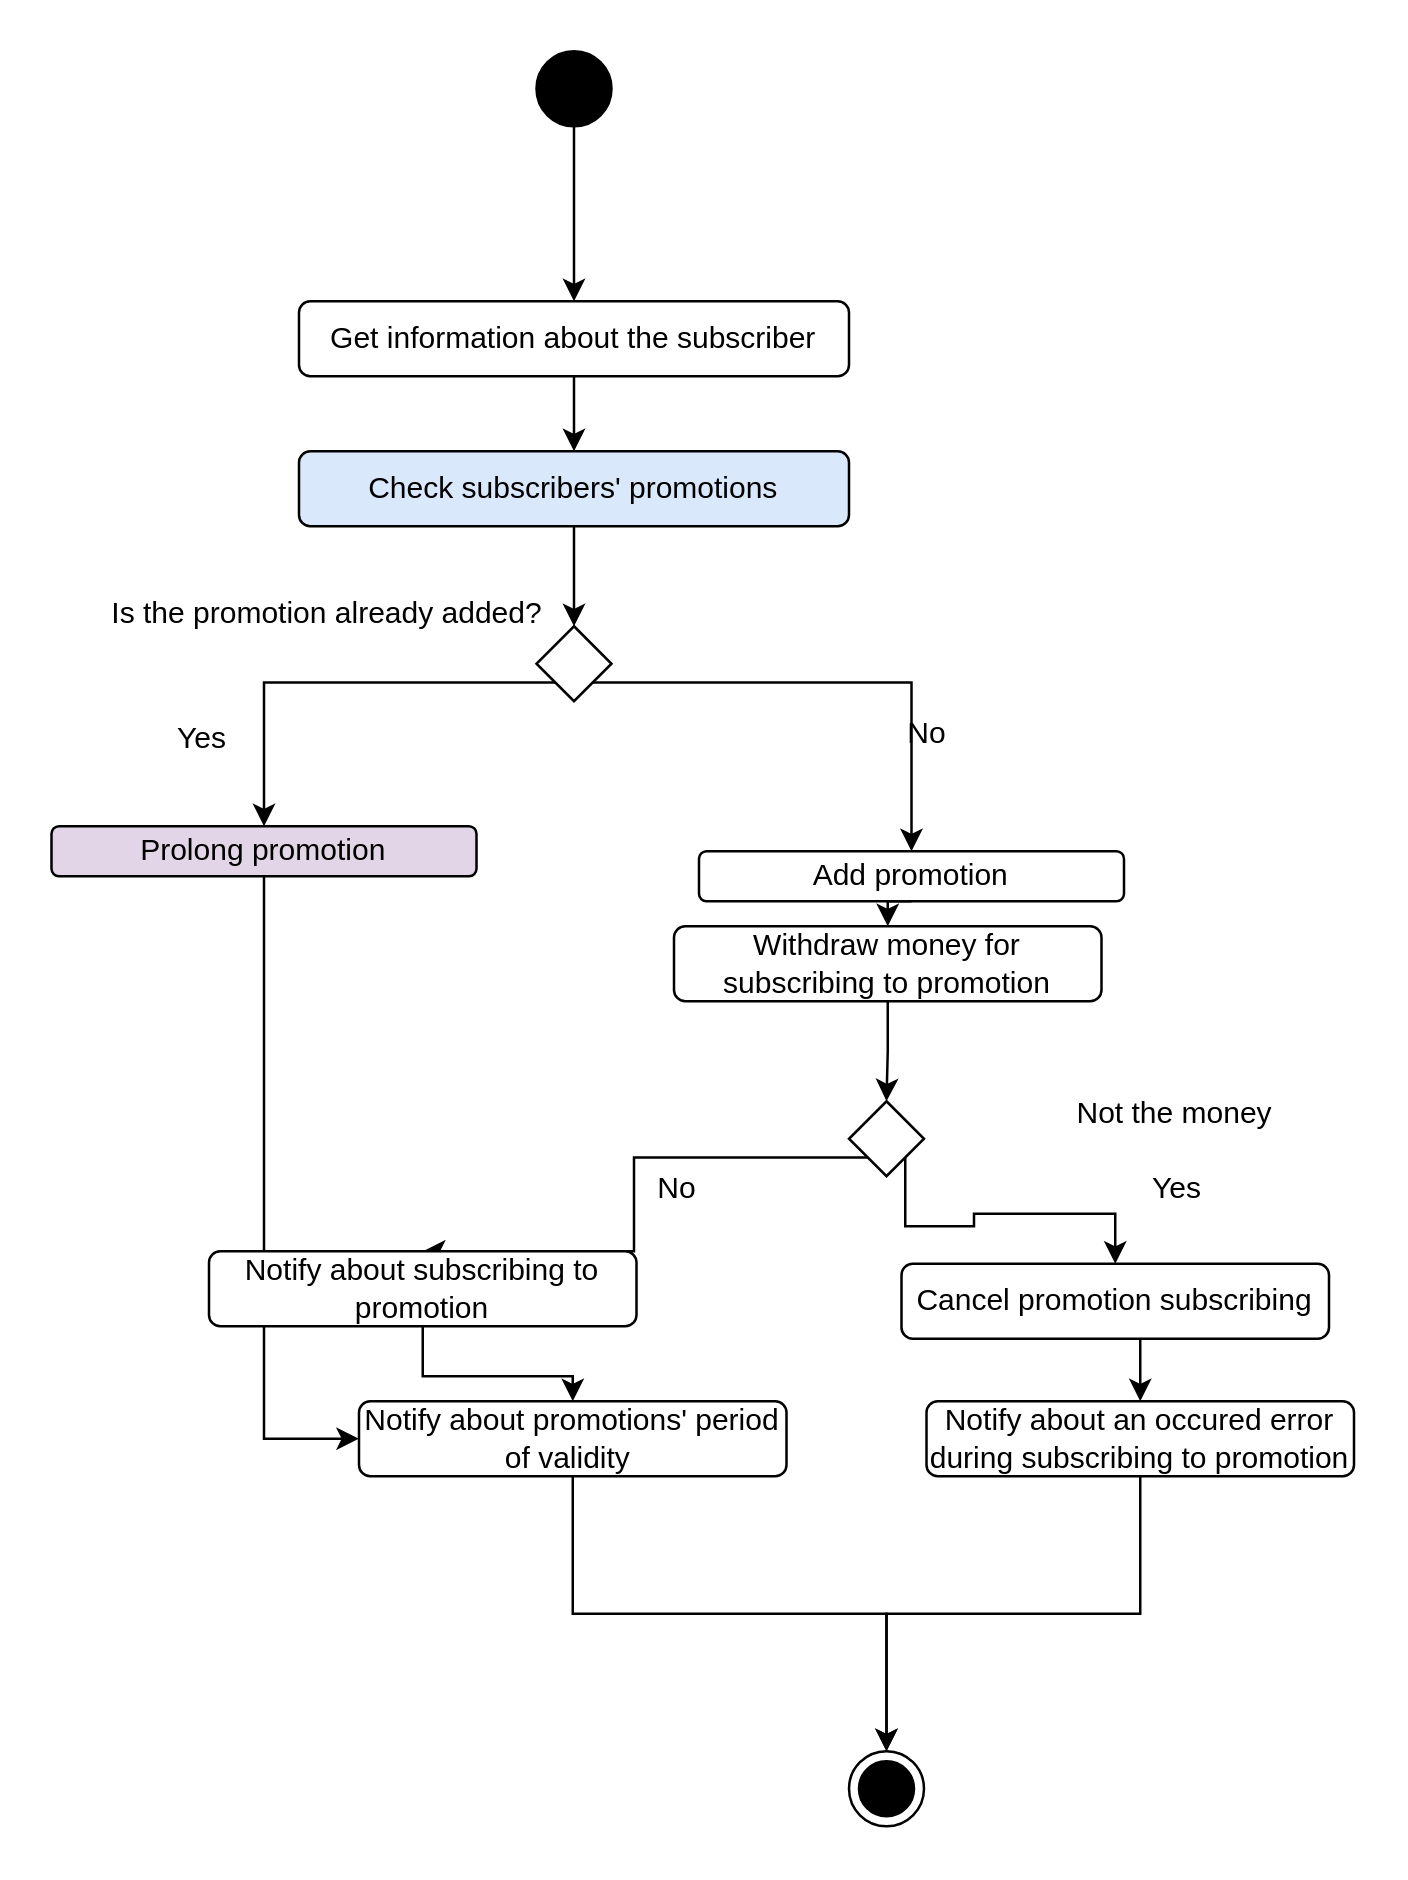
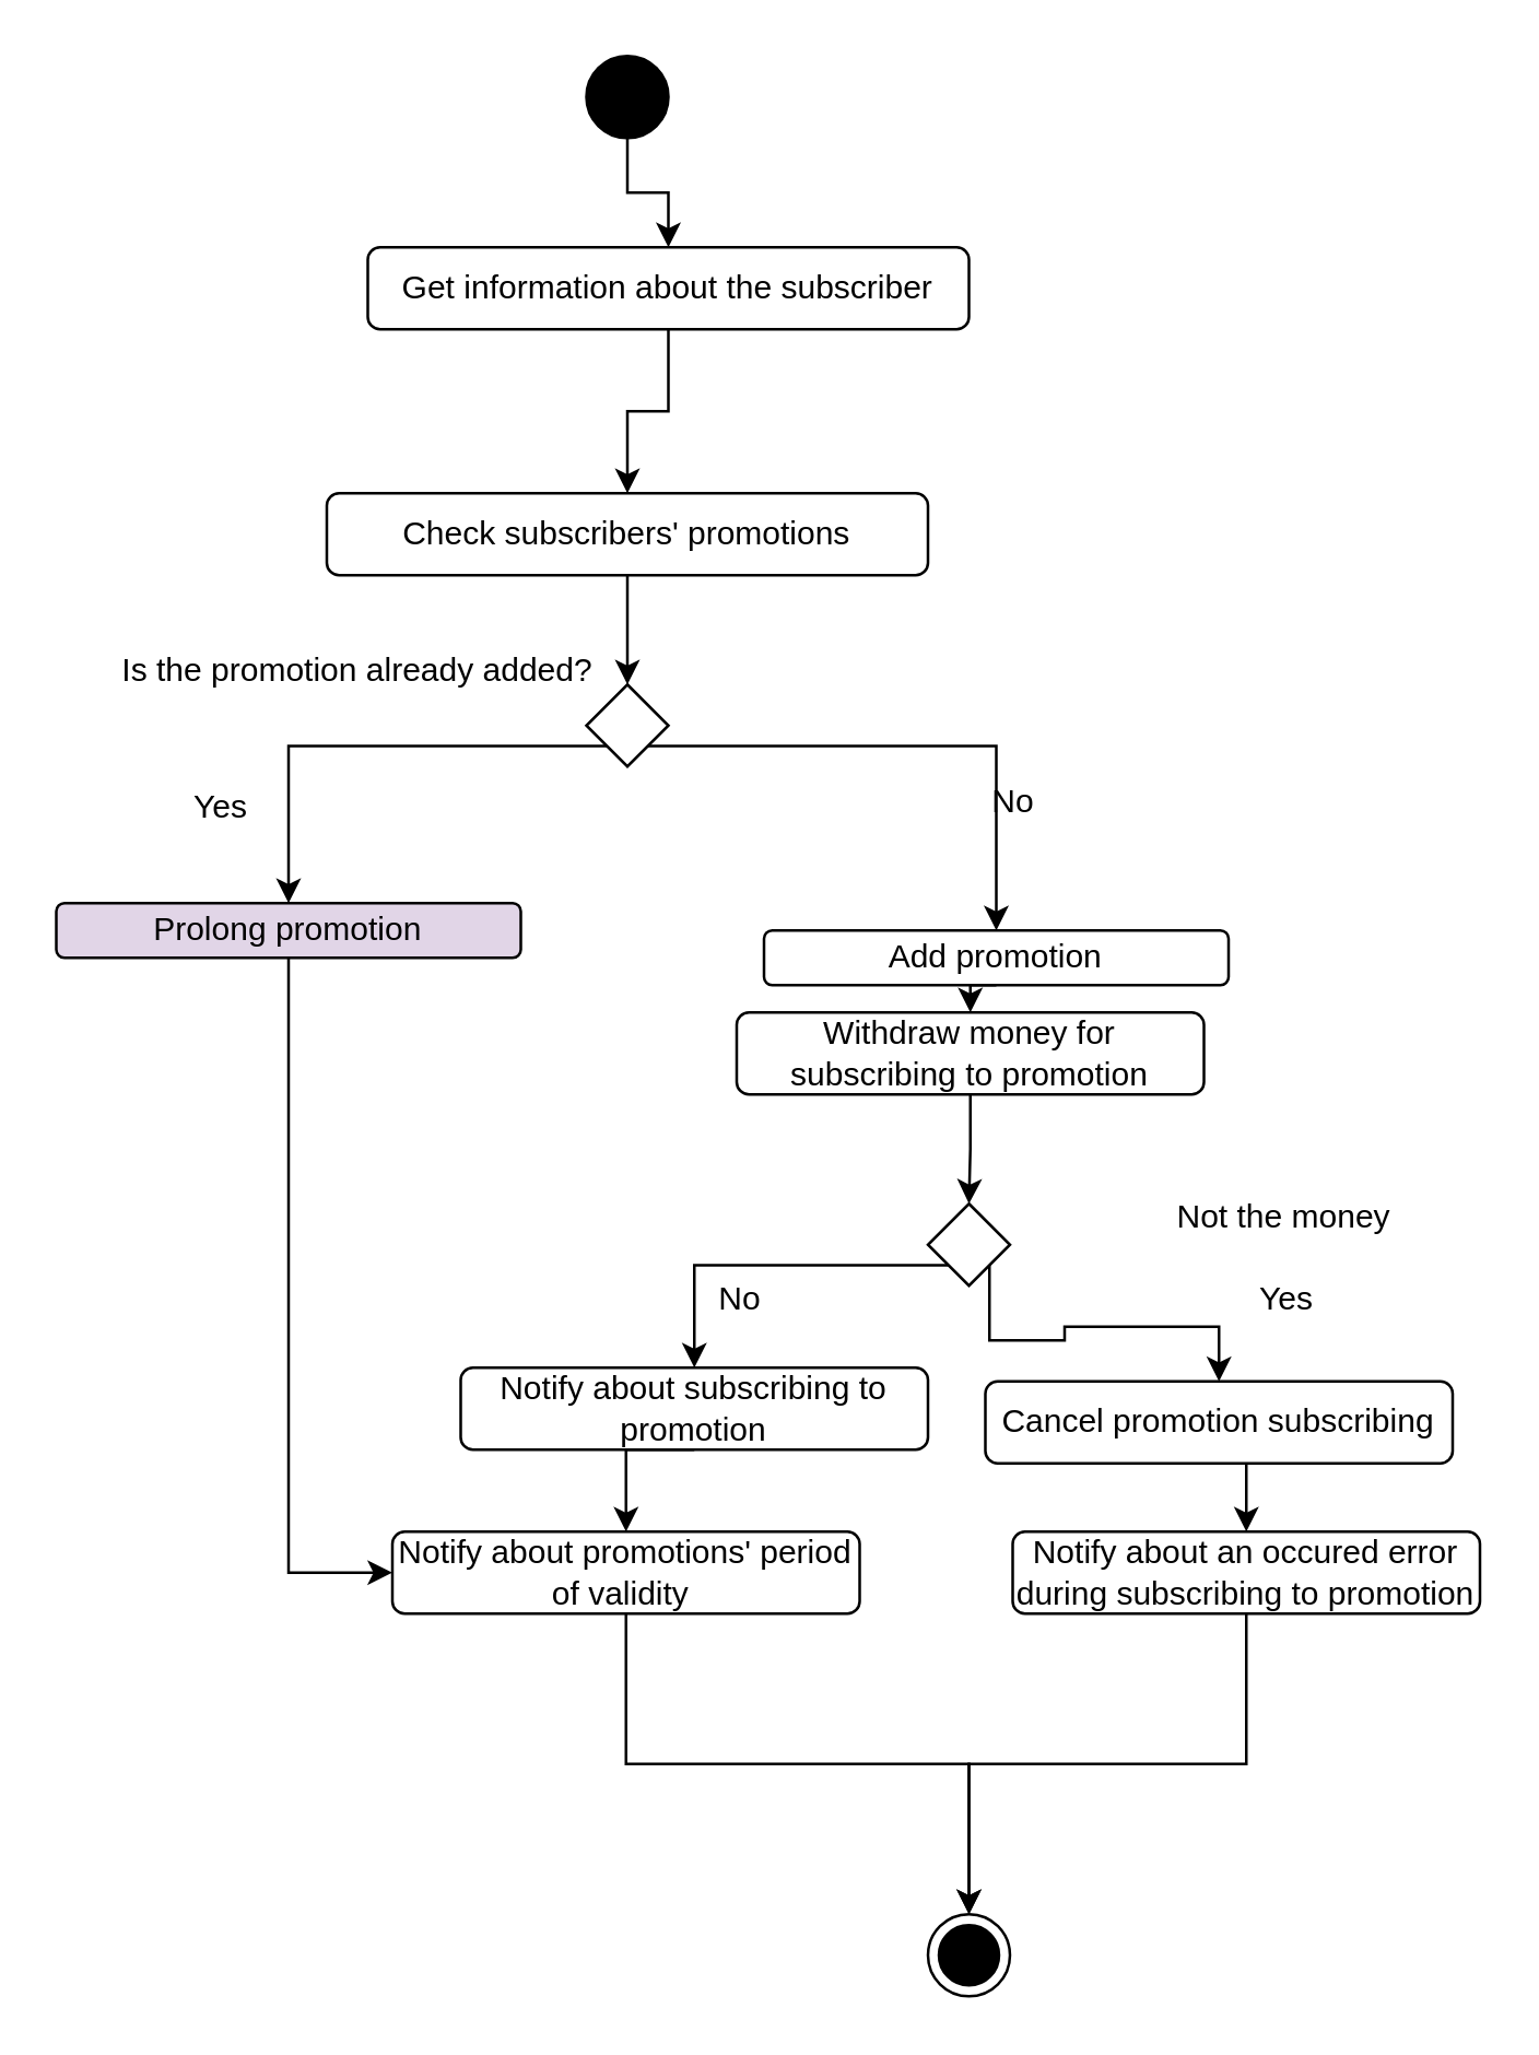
  <mxCell id="0" />
  <mxCell id="1" parent="0" />
  <mxCell id="2" style="edgeStyle=orthogonalEdgeStyle;rounded=0;orthogonalLoop=1;jettySize=auto;html=1;exitX=0.5;exitY=1;exitDx=0;exitDy=0;entryX=0.5;entryY=0;entryDx=0;entryDy=0;" parent="1" source="3" target="8" edge="1"><mxGeometry relative="1" as="geometry" /></mxCell>
- <mxCell id="3" value="Get information about the subscriber" style="rounded=1;whiteSpace=wrap;html=1;" parent="1" vertex="1"><mxGeometry x="119" y="120" width="220" height="30" as="geometry" /></mxCell>
+ <mxCell id="3" value="Get information about the subscriber" style="rounded=1;whiteSpace=wrap;html=1;" parent="1" vertex="1"><mxGeometry x="134" y="90" width="220" height="30" as="geometry" /></mxCell>
  <mxCell id="4" style="edgeStyle=orthogonalEdgeStyle;rounded=0;orthogonalLoop=1;jettySize=auto;html=1;exitX=0.5;exitY=1;exitDx=0;exitDy=0;entryX=0.5;entryY=0;entryDx=0;entryDy=0;" parent="1" source="5" target="3" edge="1"><mxGeometry relative="1" as="geometry" /></mxCell>
  <mxCell id="5" value="" style="ellipse;fillColor=strokeColor;html=1;" parent="1" vertex="1"><mxGeometry x="214" y="20" width="30" height="30" as="geometry" /></mxCell>
  <mxCell id="6" value="" style="ellipse;html=1;shape=endState;fillColor=strokeColor;" parent="1" vertex="1"><mxGeometry x="339" y="700" width="30" height="30" as="geometry" /></mxCell>
  <mxCell id="7" style="edgeStyle=orthogonalEdgeStyle;rounded=0;orthogonalLoop=1;jettySize=auto;html=1;exitX=0.5;exitY=1;exitDx=0;exitDy=0;entryX=0.5;entryY=0;entryDx=0;entryDy=0;" parent="1" source="8" target="11" edge="1"><mxGeometry relative="1" as="geometry" /></mxCell>
- <mxCell id="8" value="Check subscribers' promotions" style="rounded=1;whiteSpace=wrap;html=1;fillColor=#dae8fc;" parent="1" vertex="1"><mxGeometry x="119" y="180" width="220" height="30" as="geometry" /></mxCell>
+ <mxCell id="8" value="Check subscribers' promotions" style="rounded=1;whiteSpace=wrap;html=1;" parent="1" vertex="1"><mxGeometry x="119" y="180" width="220" height="30" as="geometry" /></mxCell>
  <mxCell id="9" style="edgeStyle=orthogonalEdgeStyle;rounded=0;orthogonalLoop=1;jettySize=auto;html=1;exitX=0;exitY=1;exitDx=0;exitDy=0;entryX=0.5;entryY=0;entryDx=0;entryDy=0;" parent="1" source="11" target="16" edge="1"><mxGeometry relative="1" as="geometry" /></mxCell>
  <mxCell id="10" style="edgeStyle=orthogonalEdgeStyle;rounded=0;orthogonalLoop=1;jettySize=auto;html=1;exitX=1;exitY=1;exitDx=0;exitDy=0;entryX=0.5;entryY=0;entryDx=0;entryDy=0;" parent="1" source="11" target="14" edge="1"><mxGeometry relative="1" as="geometry" /></mxCell>
  <mxCell id="11" value="" style="rhombus;" parent="1" vertex="1"><mxGeometry x="214" y="250" width="30" height="30" as="geometry" /></mxCell>
  <mxCell id="12" value="Is the promotion already added?" style="text;html=1;align=center;verticalAlign=middle;resizable=0;points=[];autosize=1;strokeColor=none;fillColor=none;" parent="1" vertex="1"><mxGeometry x="30" y="230" width="200" height="30" as="geometry" /></mxCell>
  <mxCell id="13" style="edgeStyle=orthogonalEdgeStyle;rounded=0;orthogonalLoop=1;jettySize=auto;html=1;exitX=0.5;exitY=1;exitDx=0;exitDy=0;entryX=0.5;entryY=0;entryDx=0;entryDy=0;" parent="1" source="14" target="20" edge="1"><mxGeometry relative="1" as="geometry" /></mxCell>
  <mxCell id="14" value="Add promotion" style="rounded=1;whiteSpace=wrap;html=1;" parent="1" vertex="1"><mxGeometry x="279" y="340" width="170" height="20" as="geometry" /></mxCell>
  <mxCell id="15" style="edgeStyle=orthogonalEdgeStyle;rounded=0;orthogonalLoop=1;jettySize=auto;html=1;exitX=0.5;exitY=1;exitDx=0;exitDy=0;entryX=0;entryY=0.5;entryDx=0;entryDy=0;" parent="1" source="16" target="32" edge="1"><mxGeometry relative="1" as="geometry" /></mxCell>
  <mxCell id="16" value="Prolong promotion" style="rounded=1;whiteSpace=wrap;html=1;fillColor=#e1d5e7;" parent="1" vertex="1"><mxGeometry x="20" y="330" width="170" height="20" as="geometry" /></mxCell>
  <mxCell id="17" value="Yes" style="text;html=1;align=center;verticalAlign=middle;resizable=0;points=[];autosize=1;strokeColor=none;fillColor=none;" parent="1" vertex="1"><mxGeometry x="60" y="280" width="40" height="30" as="geometry" /></mxCell>
  <mxCell id="18" value="No" style="text;html=1;align=center;verticalAlign=middle;resizable=0;points=[];autosize=1;strokeColor=none;fillColor=none;" parent="1" vertex="1"><mxGeometry x="350" y="278" width="40" height="30" as="geometry" /></mxCell>
  <mxCell id="19" style="edgeStyle=orthogonalEdgeStyle;rounded=0;orthogonalLoop=1;jettySize=auto;html=1;exitX=0.5;exitY=1;exitDx=0;exitDy=0;entryX=0.5;entryY=0;entryDx=0;entryDy=0;" parent="1" source="20" target="23" edge="1"><mxGeometry relative="1" as="geometry" /></mxCell>
  <mxCell id="20" value="Withdraw money for subscribing to promotion" style="rounded=1;whiteSpace=wrap;html=1;" parent="1" vertex="1"><mxGeometry x="269" y="370" width="171" height="30" as="geometry" /></mxCell>
  <mxCell id="21" style="edgeStyle=orthogonalEdgeStyle;rounded=0;orthogonalLoop=1;jettySize=auto;html=1;exitX=0;exitY=1;exitDx=0;exitDy=0;entryX=0.5;entryY=0;entryDx=0;entryDy=0;" parent="1" source="23" target="26" edge="1"><mxGeometry relative="1" as="geometry"><Array as="points"><mxPoint x="253" y="462" /></Array></mxGeometry></mxCell>
  <mxCell id="22" style="edgeStyle=orthogonalEdgeStyle;rounded=0;orthogonalLoop=1;jettySize=auto;html=1;exitX=1;exitY=1;exitDx=0;exitDy=0;" parent="1" source="23" target="28" edge="1"><mxGeometry relative="1" as="geometry" /></mxCell>
  <mxCell id="23" value="" style="rhombus;" parent="1" vertex="1"><mxGeometry x="339" y="440" width="30" height="30" as="geometry" /></mxCell>
  <mxCell id="24" value="Not the money" style="text;html=1;align=center;verticalAlign=middle;resizable=0;points=[];autosize=1;strokeColor=none;fillColor=none;" parent="1" vertex="1"><mxGeometry x="409" y="430" width="120" height="30" as="geometry" /></mxCell>
  <mxCell id="25" style="edgeStyle=orthogonalEdgeStyle;rounded=0;orthogonalLoop=1;jettySize=auto;html=1;exitX=0.5;exitY=1;exitDx=0;exitDy=0;entryX=0.5;entryY=0;entryDx=0;entryDy=0;" parent="1" source="26" target="32" edge="1"><mxGeometry relative="1" as="geometry" /></mxCell>
- <mxCell id="26" value="Notify about subscribing to promotion" style="rounded=1;whiteSpace=wrap;html=1;" parent="1" vertex="1"><mxGeometry x="83" y="500" width="171" height="30" as="geometry" /></mxCell>
+ <mxCell id="26" value="Notify about subscribing to promotion" style="rounded=1;whiteSpace=wrap;html=1;" parent="1" vertex="1"><mxGeometry x="168" y="500" width="171" height="30" as="geometry" /></mxCell>
  <mxCell id="27" style="edgeStyle=orthogonalEdgeStyle;rounded=0;orthogonalLoop=1;jettySize=auto;html=1;exitX=0.5;exitY=1;exitDx=0;exitDy=0;entryX=0.5;entryY=0;entryDx=0;entryDy=0;" parent="1" source="28" target="34" edge="1"><mxGeometry relative="1" as="geometry" /></mxCell>
  <mxCell id="28" value="Cancel promotion subscribing" style="rounded=1;whiteSpace=wrap;html=1;" parent="1" vertex="1"><mxGeometry x="360" y="505" width="171" height="30" as="geometry" /></mxCell>
  <mxCell id="29" value="No" style="text;html=1;align=center;verticalAlign=middle;resizable=0;points=[];autosize=1;strokeColor=none;fillColor=none;" parent="1" vertex="1"><mxGeometry x="250" y="460" width="40" height="30" as="geometry" /></mxCell>
  <mxCell id="30" value="Yes" style="text;html=1;align=center;verticalAlign=middle;resizable=0;points=[];autosize=1;strokeColor=none;fillColor=none;" parent="1" vertex="1"><mxGeometry x="450" y="460" width="40" height="30" as="geometry" /></mxCell>
  <mxCell id="31" style="edgeStyle=orthogonalEdgeStyle;rounded=0;orthogonalLoop=1;jettySize=auto;html=1;exitX=0.5;exitY=1;exitDx=0;exitDy=0;" parent="1" source="32" target="6" edge="1"><mxGeometry relative="1" as="geometry" /></mxCell>
  <mxCell id="32" value="Notify about promotions' period of validity&amp;nbsp;" style="rounded=1;whiteSpace=wrap;html=1;" parent="1" vertex="1"><mxGeometry x="143" y="560" width="171" height="30" as="geometry" /></mxCell>
  <mxCell id="33" style="edgeStyle=orthogonalEdgeStyle;rounded=0;orthogonalLoop=1;jettySize=auto;html=1;exitX=0.5;exitY=1;exitDx=0;exitDy=0;" parent="1" source="34" target="6" edge="1"><mxGeometry relative="1" as="geometry" /></mxCell>
  <mxCell id="34" value="Notify about an occured error during subscribing to promotion" style="rounded=1;whiteSpace=wrap;html=1;" parent="1" vertex="1"><mxGeometry x="370" y="560" width="171" height="30" as="geometry" /></mxCell>
